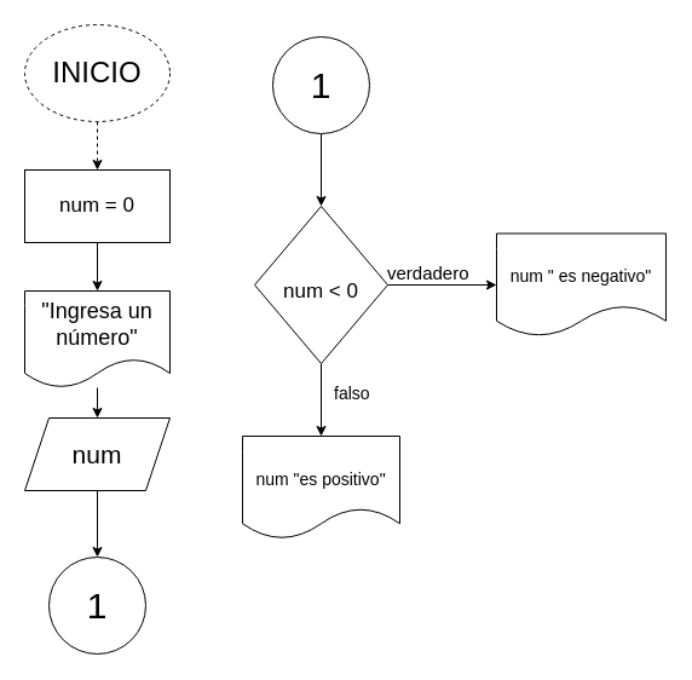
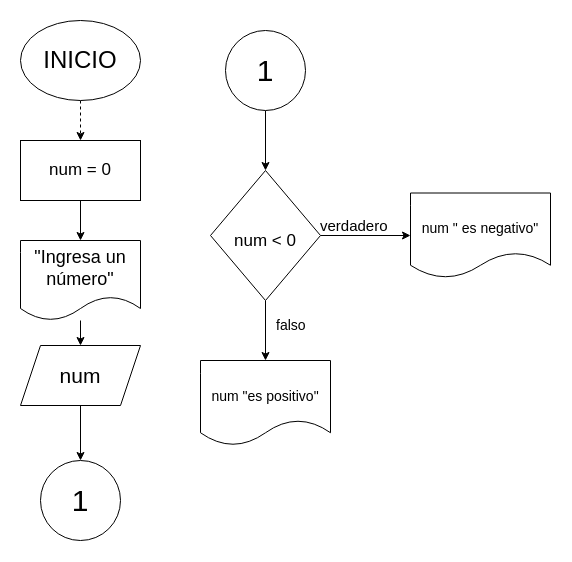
  <mxCell id="0" />
  <mxCell id="1" parent="0" />
  <mxCell id="2" value="" style="edgeStyle=orthogonalEdgeStyle;rounded=0;orthogonalLoop=1;jettySize=auto;html=1;fontSize=24;dashed=1;" edge="1" parent="1" source="3" target="5"><mxGeometry relative="1" as="geometry" /></mxCell>
- <mxCell id="3" value="&lt;font style=&quot;font-size: 24px;&quot;&gt;INICIO&lt;/font&gt;" style="ellipse;whiteSpace=wrap;html=1;dashed=1;" vertex="1" parent="1"><mxGeometry x="20" y="20" width="120" height="80" as="geometry" /></mxCell>
+ <mxCell id="3" value="&lt;font style=&quot;font-size: 24px;&quot;&gt;INICIO&lt;/font&gt;" style="ellipse;whiteSpace=wrap;html=1;" vertex="1" parent="1"><mxGeometry x="20" y="20" width="120" height="80" as="geometry" /></mxCell>
  <mxCell id="4" value="" style="edgeStyle=orthogonalEdgeStyle;rounded=0;orthogonalLoop=1;jettySize=auto;html=1;fontSize=24;" edge="1" parent="1" source="5" target="7"><mxGeometry relative="1" as="geometry" /></mxCell>
  <mxCell id="5" value="&lt;font style=&quot;font-size: 17px;&quot;&gt;num = 0&lt;/font&gt;" style="whiteSpace=wrap;html=1;" vertex="1" parent="1"><mxGeometry x="20" y="140" width="120" height="60" as="geometry" /></mxCell>
  <mxCell id="6" value="" style="edgeStyle=orthogonalEdgeStyle;rounded=0;orthogonalLoop=1;jettySize=auto;html=1;fontSize=18;" edge="1" parent="1" source="7" target="9"><mxGeometry relative="1" as="geometry" /></mxCell>
  <mxCell id="7" value="&lt;font style=&quot;font-size: 18px;&quot;&gt;&quot;Ingresa un número&quot;&lt;/font&gt;" style="shape=document;whiteSpace=wrap;html=1;boundedLbl=1;" vertex="1" parent="1"><mxGeometry x="20" y="240" width="120" height="80" as="geometry" /></mxCell>
  <mxCell id="8" value="" style="edgeStyle=orthogonalEdgeStyle;rounded=0;orthogonalLoop=1;jettySize=auto;html=1;fontSize=21;" edge="1" parent="1" source="9" target="10"><mxGeometry relative="1" as="geometry" /></mxCell>
  <mxCell id="9" value="&lt;font style=&quot;font-size: 21px;&quot;&gt;num&lt;/font&gt;" style="shape=parallelogram;perimeter=parallelogramPerimeter;whiteSpace=wrap;html=1;fixedSize=1;" vertex="1" parent="1"><mxGeometry x="20" y="345" width="120" height="60" as="geometry" /></mxCell>
  <mxCell id="10" value="&lt;font style=&quot;font-size: 30px;&quot;&gt;1&lt;/font&gt;" style="ellipse;whiteSpace=wrap;html=1;" vertex="1" parent="1"><mxGeometry x="40" y="460" width="80" height="80" as="geometry" /></mxCell>
  <mxCell id="11" value="" style="edgeStyle=orthogonalEdgeStyle;rounded=0;orthogonalLoop=1;jettySize=auto;html=1;fontSize=30;" edge="1" parent="1" source="12" target="15"><mxGeometry relative="1" as="geometry" /></mxCell>
  <mxCell id="12" value="1" style="ellipse;whiteSpace=wrap;html=1;aspect=fixed;fontSize=30;" vertex="1" parent="1"><mxGeometry x="225" y="30" width="80" height="80" as="geometry" /></mxCell>
  <mxCell id="13" value="" style="edgeStyle=orthogonalEdgeStyle;rounded=0;orthogonalLoop=1;jettySize=auto;html=1;fontSize=15;" edge="1" parent="1" source="15" target="16"><mxGeometry relative="1" as="geometry" /></mxCell>
  <mxCell id="14" value="" style="edgeStyle=orthogonalEdgeStyle;rounded=0;orthogonalLoop=1;jettySize=auto;html=1;fontSize=15;" edge="1" parent="1" source="15" target="18"><mxGeometry relative="1" as="geometry" /></mxCell>
  <mxCell id="15" value="&lt;font style=&quot;font-size: 17px;&quot;&gt;num &amp;lt; 0&lt;br&gt;&lt;/font&gt;" style="rhombus;whiteSpace=wrap;html=1;fontSize=30;" vertex="1" parent="1"><mxGeometry x="210" y="170" width="110" height="130" as="geometry" /></mxCell>
  <mxCell id="16" value="&lt;font style=&quot;font-size: 14px;&quot;&gt;num &quot; es negativo&quot;&lt;/font&gt;" style="shape=document;whiteSpace=wrap;html=1;boundedLbl=1;fontSize=30;" vertex="1" parent="1"><mxGeometry x="410" y="192.5" width="140" height="85" as="geometry" /></mxCell>
  <mxCell id="17" value="verdadero" style="text;strokeColor=none;fillColor=none;align=left;verticalAlign=middle;spacingLeft=4;spacingRight=4;overflow=hidden;points=[[0,0.5],[1,0.5]];portConstraint=eastwest;rotatable=0;whiteSpace=wrap;html=1;fontSize=15;" vertex="1" parent="1"><mxGeometry x="314" y="210" width="80" height="30" as="geometry" /></mxCell>
  <mxCell id="18" value="&lt;font style=&quot;font-size: 14px;&quot;&gt;num &quot;es positivo&quot;&lt;br&gt;&lt;/font&gt;" style="shape=document;whiteSpace=wrap;html=1;boundedLbl=1;fontSize=30;" vertex="1" parent="1"><mxGeometry x="200" y="360" width="130" height="85" as="geometry" /></mxCell>
  <mxCell id="19" value="falso" style="text;strokeColor=none;fillColor=none;align=left;verticalAlign=middle;spacingLeft=4;spacingRight=4;overflow=hidden;points=[[0,0.5],[1,0.5]];portConstraint=eastwest;rotatable=0;whiteSpace=wrap;html=1;fontSize=14;" vertex="1" parent="1"><mxGeometry x="270" y="310" width="80" height="30" as="geometry" /></mxCell>
